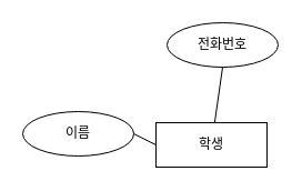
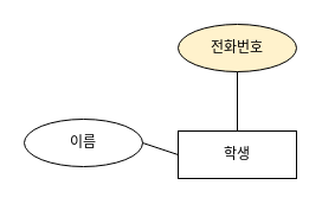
  <mxCell id="0" />
  <mxCell id="1" parent="0" />
- <mxCell id="2" value="학생" style="whiteSpace=wrap;html=1;align=center;" parent="1" vertex="1"><mxGeometry x="140" y="110" width="100" height="40" as="geometry" /></mxCell>
+ <mxCell id="2" value="학생" style="whiteSpace=wrap;html=1;align=center;" parent="1" vertex="1"><mxGeometry x="150" y="110" width="100" height="40" as="geometry" /></mxCell>
  <mxCell id="3" value="이름" style="ellipse;whiteSpace=wrap;html=1;align=center;" parent="1" vertex="1"><mxGeometry x="20" y="100" width="100" height="40" as="geometry" /></mxCell>
  <mxCell id="4" value="" style="endArrow=none;html=1;rounded=0;entryX=0;entryY=0.5;entryDx=0;entryDy=0;exitX=1;exitY=0.5;exitDx=0;exitDy=0;" parent="1" source="3" target="2" edge="1"><mxGeometry relative="1" as="geometry"><mxPoint x="150" y="69.5" as="sourcePoint" /><mxPoint x="310" y="69.5" as="targetPoint" /></mxGeometry></mxCell>
- <mxCell id="5" value="전화번호" style="ellipse;whiteSpace=wrap;html=1;align=center;" parent="1" vertex="1"><mxGeometry x="150" y="20" width="100" height="40" as="geometry" /></mxCell>
+ <mxCell id="5" value="전화번호" style="ellipse;whiteSpace=wrap;html=1;align=center;fillColor=#fff2cc;" parent="1" vertex="1"><mxGeometry x="150" y="20" width="100" height="40" as="geometry" /></mxCell>
  <mxCell id="6" value="" style="endArrow=none;html=1;rounded=0;entryX=0.5;entryY=1;entryDx=0;entryDy=0;" parent="1" source="2" target="5" edge="1"><mxGeometry relative="1" as="geometry"><mxPoint x="120" y="130" as="sourcePoint" /><mxPoint x="280" y="130" as="targetPoint" /></mxGeometry></mxCell>
